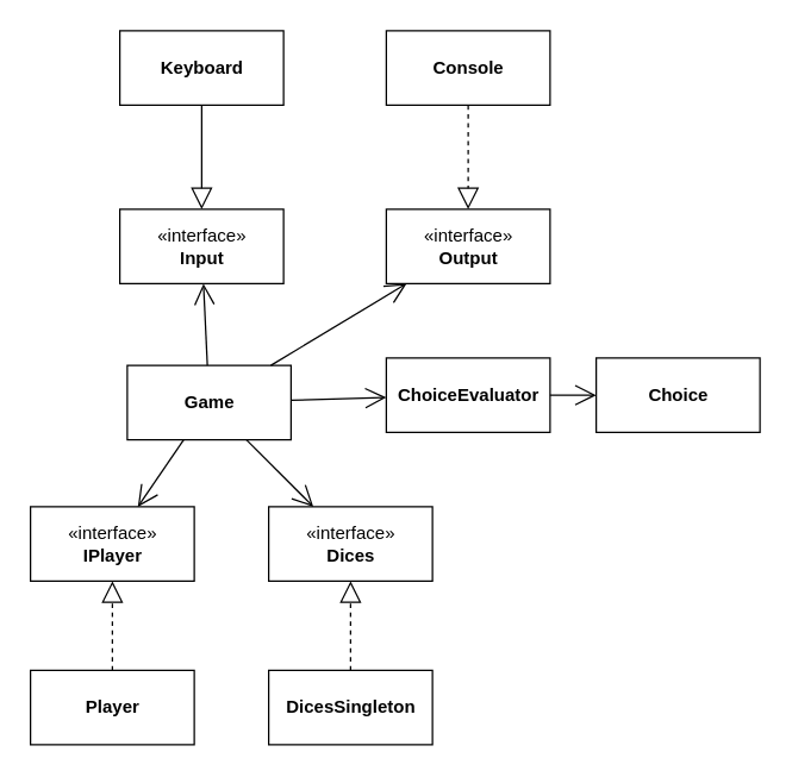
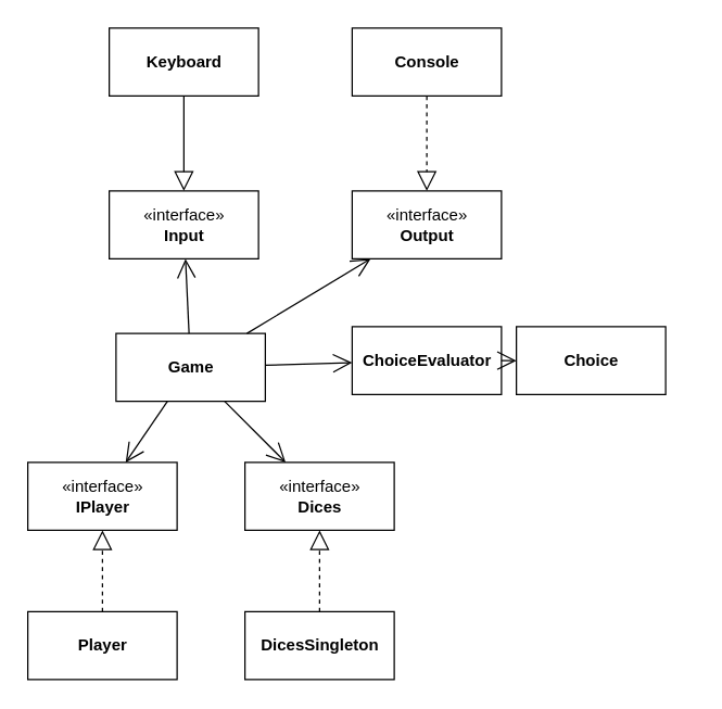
  <mxCell id="0" />
  <mxCell id="1" parent="0" />
  <mxCell id="2" value="«interface»&lt;br&gt;&lt;b&gt;Input&lt;/b&gt;" style="html=1;" vertex="1" parent="1"><mxGeometry x="80" y="140" width="110" height="50" as="geometry" /></mxCell>
  <mxCell id="3" value="Game" style="html=1;fontStyle=1" vertex="1" parent="1"><mxGeometry x="85" y="245" width="110" height="50" as="geometry" /></mxCell>
  <mxCell id="4" value="«interface»&lt;br&gt;&lt;b&gt;Output&lt;/b&gt;" style="html=1;" vertex="1" parent="1"><mxGeometry x="259" y="140" width="110" height="50" as="geometry" /></mxCell>
  <mxCell id="5" value="«interface»&lt;br&gt;&lt;b&gt;IPlayer&lt;/b&gt;" style="html=1;" vertex="1" parent="1"><mxGeometry x="20" y="340" width="110" height="50" as="geometry" /></mxCell>
  <mxCell id="6" value="ChoiceEvaluator" style="html=1;fontStyle=1" vertex="1" parent="1"><mxGeometry x="259" y="240" width="110" height="50" as="geometry" /></mxCell>
- <mxCell id="7" value="Choice" style="html=1;fontStyle=1" vertex="1" parent="1"><mxGeometry x="400" y="240" width="110" height="50" as="geometry" /></mxCell>
+ <mxCell id="7" value="Choice" style="html=1;fontStyle=1" vertex="1" parent="1"><mxGeometry x="380" y="240" width="110" height="50" as="geometry" /></mxCell>
  <mxCell id="8" value="«interface»&lt;br&gt;&lt;b&gt;Dices&lt;/b&gt;" style="html=1;" vertex="1" parent="1"><mxGeometry x="180" y="340" width="110" height="50" as="geometry" /></mxCell>
  <mxCell id="9" value="" style="endArrow=open;endFill=1;endSize=12;html=1;" edge="1" parent="1" source="3" target="6"><mxGeometry width="160" relative="1" as="geometry"><mxPoint x="230" y="320" as="sourcePoint" /><mxPoint x="390" y="320" as="targetPoint" /></mxGeometry></mxCell>
  <mxCell id="10" value="" style="endArrow=open;endFill=1;endSize=12;html=1;" edge="1" parent="1" source="6" target="7"><mxGeometry width="160" relative="1" as="geometry"><mxPoint x="240" y="275" as="sourcePoint" /><mxPoint x="290" y="275" as="targetPoint" /></mxGeometry></mxCell>
  <mxCell id="11" value="" style="endArrow=open;endFill=1;endSize=12;html=1;" edge="1" parent="1" source="3" target="8"><mxGeometry width="160" relative="1" as="geometry"><mxPoint x="250" y="285" as="sourcePoint" /><mxPoint x="300" y="285" as="targetPoint" /></mxGeometry></mxCell>
  <mxCell id="12" value="" style="endArrow=open;endFill=1;endSize=12;html=1;" edge="1" parent="1" source="3" target="5"><mxGeometry width="160" relative="1" as="geometry"><mxPoint x="260" y="295" as="sourcePoint" /><mxPoint x="310" y="295" as="targetPoint" /></mxGeometry></mxCell>
  <mxCell id="13" value="" style="endArrow=open;endFill=1;endSize=12;html=1;" edge="1" parent="1" source="3" target="2"><mxGeometry width="160" relative="1" as="geometry"><mxPoint x="270" y="305" as="sourcePoint" /><mxPoint x="320" y="305" as="targetPoint" /></mxGeometry></mxCell>
  <mxCell id="14" value="" style="endArrow=open;endFill=1;endSize=12;html=1;" edge="1" parent="1" source="3" target="4"><mxGeometry width="160" relative="1" as="geometry"><mxPoint x="280" y="315" as="sourcePoint" /><mxPoint x="330" y="315" as="targetPoint" /></mxGeometry></mxCell>
  <mxCell id="15" value="Player" style="html=1;fontStyle=1" vertex="1" parent="1"><mxGeometry x="20" y="450" width="110" height="50" as="geometry" /></mxCell>
  <mxCell id="16" value="" style="endArrow=block;dashed=1;endFill=0;endSize=12;html=1;" edge="1" parent="1" source="15" target="5"><mxGeometry width="160" relative="1" as="geometry"><mxPoint x="230" y="320" as="sourcePoint" /><mxPoint x="390" y="320" as="targetPoint" /></mxGeometry></mxCell>
  <mxCell id="17" value="DicesSingleton" style="html=1;fontStyle=1" vertex="1" parent="1"><mxGeometry x="180" y="450" width="110" height="50" as="geometry" /></mxCell>
  <mxCell id="18" value="" style="endArrow=block;dashed=1;endFill=0;endSize=12;html=1;" edge="1" parent="1" source="17" target="8"><mxGeometry width="160" relative="1" as="geometry"><mxPoint x="230" y="320" as="sourcePoint" /><mxPoint x="390" y="320" as="targetPoint" /></mxGeometry></mxCell>
  <mxCell id="19" value="Keyboard" style="html=1;fontStyle=1" vertex="1" parent="1"><mxGeometry x="80" y="20" width="110" height="50" as="geometry" /></mxCell>
  <mxCell id="20" value="" style="endArrow=block;dashed=0;endFill=0;endSize=12;html=1;" edge="1" parent="1" source="19" target="2"><mxGeometry width="160" relative="1" as="geometry"><mxPoint x="230" y="320" as="sourcePoint" /><mxPoint x="390" y="320" as="targetPoint" /></mxGeometry></mxCell>
  <mxCell id="21" value="Console" style="html=1;fontStyle=1" vertex="1" parent="1"><mxGeometry x="259" y="20" width="110" height="50" as="geometry" /></mxCell>
  <mxCell id="22" value="" style="endArrow=block;dashed=1;endFill=0;endSize=12;html=1;" edge="1" parent="1" source="21" target="4"><mxGeometry width="160" relative="1" as="geometry"><mxPoint x="230" y="320" as="sourcePoint" /><mxPoint x="390" y="320" as="targetPoint" /></mxGeometry></mxCell>
